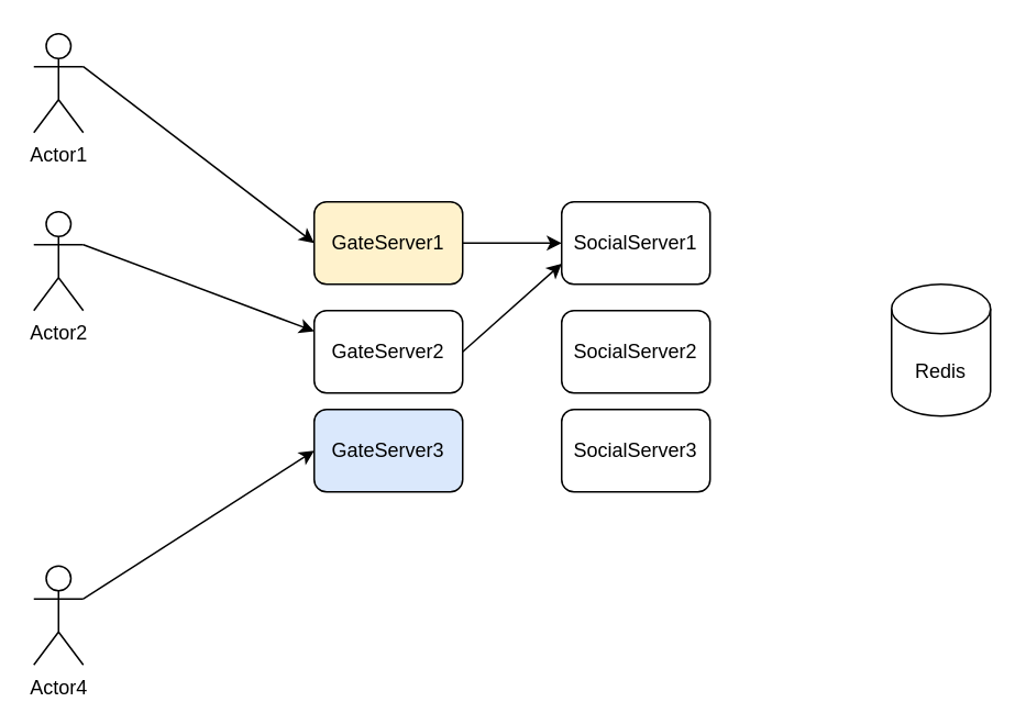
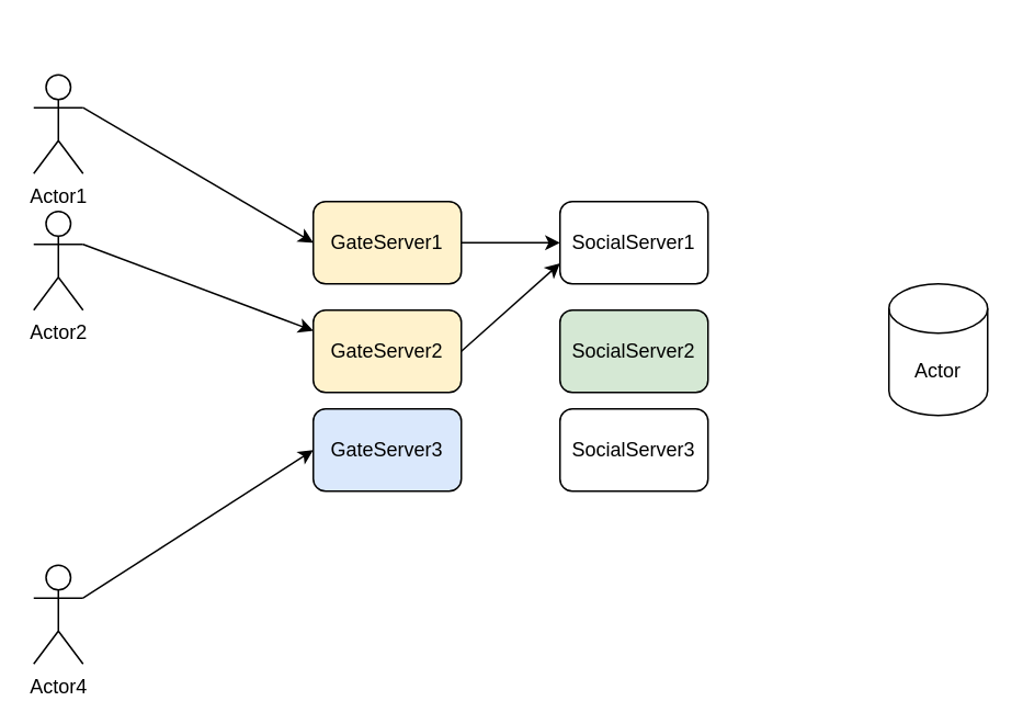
  <mxCell id="0" />
  <mxCell id="1" parent="0" />
- <mxCell id="2" value="Redis" style="shape=cylinder3;whiteSpace=wrap;html=1;boundedLbl=1;backgroundOutline=1;size=15;" vertex="1" parent="1"><mxGeometry x="540" y="172" width="60" height="80" as="geometry" /></mxCell>
+ <mxCell id="2" value="Actor" style="shape=cylinder3;whiteSpace=wrap;html=1;boundedLbl=1;backgroundOutline=1;size=15;" vertex="1" parent="1"><mxGeometry x="540" y="172" width="60" height="80" as="geometry" /></mxCell>
  <mxCell id="3" value="GateServer1" style="rounded=1;whiteSpace=wrap;html=1;fillColor=#fff2cc;" vertex="1" parent="1"><mxGeometry x="190" y="122" width="90" height="50" as="geometry" /></mxCell>
- <mxCell id="4" value="GateServer2" style="rounded=1;whiteSpace=wrap;html=1;" vertex="1" parent="1"><mxGeometry x="190" y="188" width="90" height="50" as="geometry" /></mxCell>
+ <mxCell id="4" value="GateServer2" style="rounded=1;whiteSpace=wrap;html=1;fillColor=#fff2cc;" vertex="1" parent="1"><mxGeometry x="190" y="188" width="90" height="50" as="geometry" /></mxCell>
  <mxCell id="5" value="GateServer3" style="rounded=1;whiteSpace=wrap;html=1;fillColor=#dae8fc;" vertex="1" parent="1"><mxGeometry x="190" y="248" width="90" height="50" as="geometry" /></mxCell>
  <mxCell id="6" value="SocialServer1" style="rounded=1;whiteSpace=wrap;html=1;" vertex="1" parent="1"><mxGeometry x="340" y="122" width="90" height="50" as="geometry" /></mxCell>
- <mxCell id="7" value="SocialServer2" style="rounded=1;whiteSpace=wrap;html=1;" vertex="1" parent="1"><mxGeometry x="340" y="188" width="90" height="50" as="geometry" /></mxCell>
+ <mxCell id="7" value="SocialServer2" style="rounded=1;whiteSpace=wrap;html=1;fillColor=#d5e8d4;" vertex="1" parent="1"><mxGeometry x="340" y="188" width="90" height="50" as="geometry" /></mxCell>
  <mxCell id="8" value="SocialServer3" style="rounded=1;whiteSpace=wrap;html=1;" vertex="1" parent="1"><mxGeometry x="340" y="248" width="90" height="50" as="geometry" /></mxCell>
- <mxCell id="9" value="Actor1" style="shape=umlActor;verticalLabelPosition=bottom;verticalAlign=top;html=1;outlineConnect=0;" vertex="1" parent="1"><mxGeometry x="20" y="20" width="30" height="60" as="geometry" /></mxCell>
+ <mxCell id="9" value="Actor1" style="shape=umlActor;verticalLabelPosition=bottom;verticalAlign=top;html=1;outlineConnect=0;" vertex="1" parent="1"><mxGeometry x="20" y="45" width="30" height="60" as="geometry" /></mxCell>
  <mxCell id="10" value="Actor2" style="shape=umlActor;verticalLabelPosition=bottom;verticalAlign=top;html=1;outlineConnect=0;" vertex="1" parent="1"><mxGeometry x="20" y="128" width="30" height="60" as="geometry" /></mxCell>
  <mxCell id="11" value="Actor4" style="shape=umlActor;verticalLabelPosition=bottom;verticalAlign=top;html=1;outlineConnect=0;" vertex="1" parent="1"><mxGeometry x="20" y="343" width="30" height="60" as="geometry" /></mxCell>
  <mxCell id="12" value="" style="endArrow=classic;html=1;exitX=1;exitY=0.333;exitDx=0;exitDy=0;exitPerimeter=0;entryX=0;entryY=0.5;entryDx=0;entryDy=0;" edge="1" parent="1" source="9" target="3"><mxGeometry width="50" height="50" relative="1" as="geometry"><mxPoint x="60" y="125" as="sourcePoint" /><mxPoint x="110" y="75" as="targetPoint" /></mxGeometry></mxCell>
  <mxCell id="13" value="" style="endArrow=classic;html=1;exitX=1;exitY=0.333;exitDx=0;exitDy=0;exitPerimeter=0;entryX=0;entryY=0.25;entryDx=0;entryDy=0;" edge="1" parent="1" source="10" target="4"><mxGeometry width="50" height="50" relative="1" as="geometry"><mxPoint x="80" y="205" as="sourcePoint" /><mxPoint x="130" y="155" as="targetPoint" /></mxGeometry></mxCell>
  <mxCell id="14" value="" style="endArrow=classic;html=1;entryX=0;entryY=0.5;entryDx=0;entryDy=0;exitX=1;exitY=0.333;exitDx=0;exitDy=0;exitPerimeter=0;" edge="1" parent="1" source="11" target="5"><mxGeometry width="50" height="50" relative="1" as="geometry"><mxPoint x="60" y="385" as="sourcePoint" /><mxPoint x="110" y="335" as="targetPoint" /></mxGeometry></mxCell>
  <mxCell id="15" value="" style="endArrow=classic;html=1;exitX=1;exitY=0.5;exitDx=0;exitDy=0;entryX=0;entryY=0.5;entryDx=0;entryDy=0;" edge="1" parent="1" source="3" target="6"><mxGeometry width="50" height="50" relative="1" as="geometry"><mxPoint x="290" y="175" as="sourcePoint" /><mxPoint x="340" y="125" as="targetPoint" /></mxGeometry></mxCell>
  <mxCell id="16" value="" style="endArrow=classic;html=1;entryX=0;entryY=0.75;entryDx=0;entryDy=0;exitX=1;exitY=0.5;exitDx=0;exitDy=0;" edge="1" parent="1" source="4" target="6"><mxGeometry width="50" height="50" relative="1" as="geometry"><mxPoint x="280" y="245" as="sourcePoint" /><mxPoint x="330" y="195" as="targetPoint" /></mxGeometry></mxCell>
